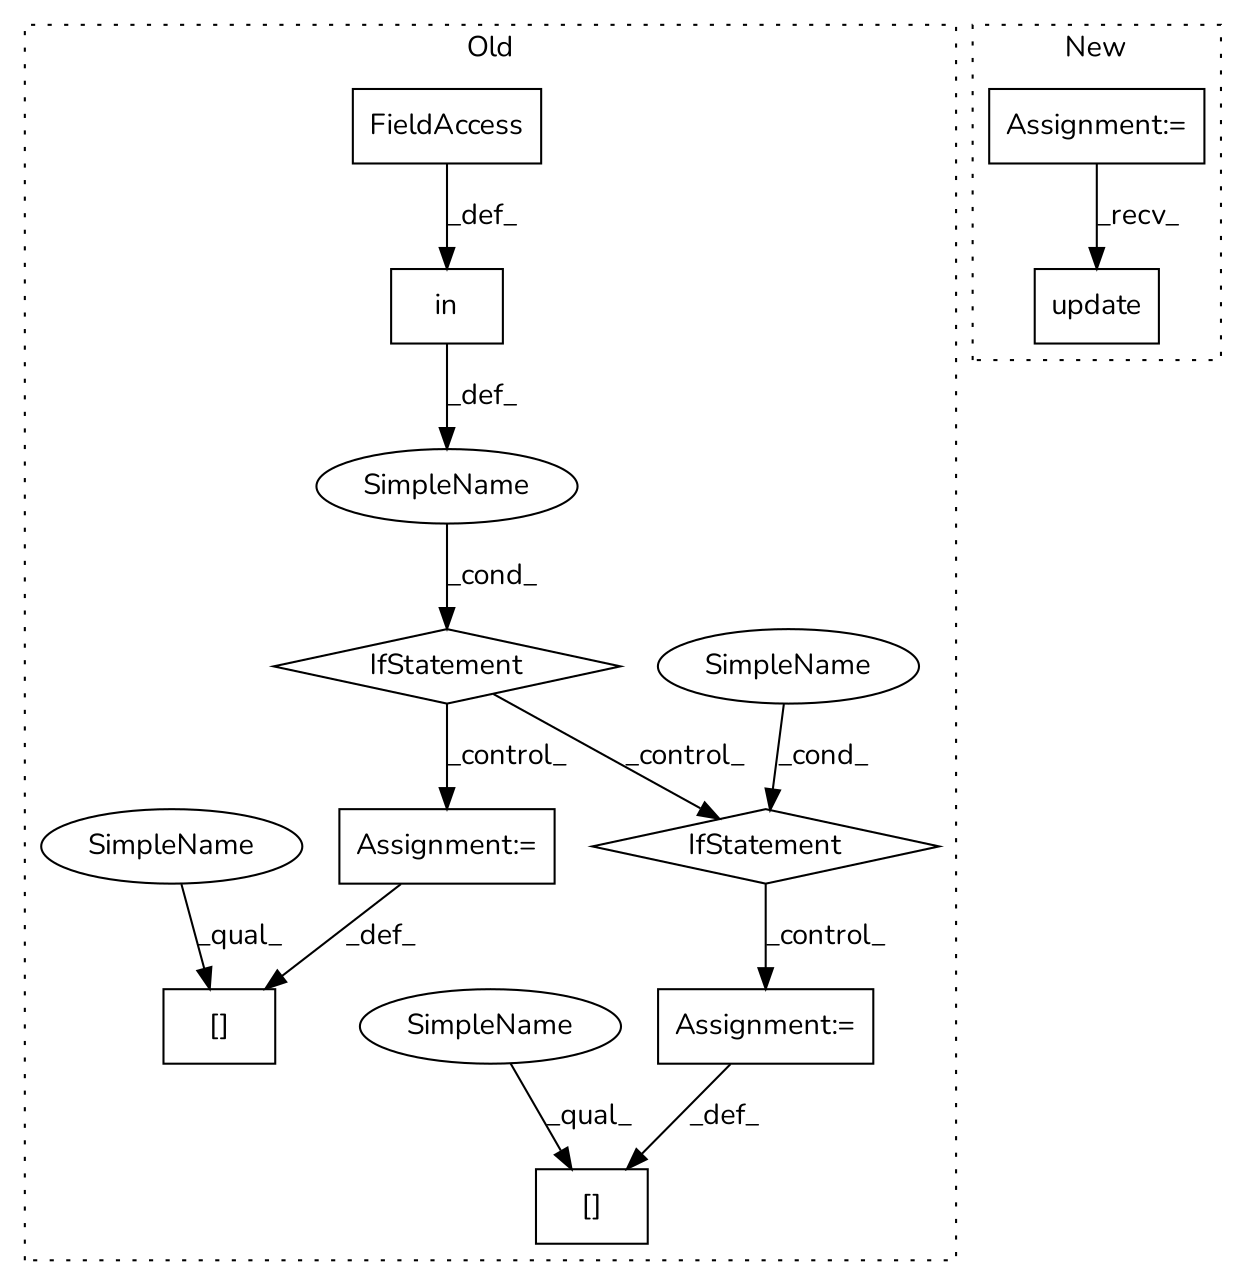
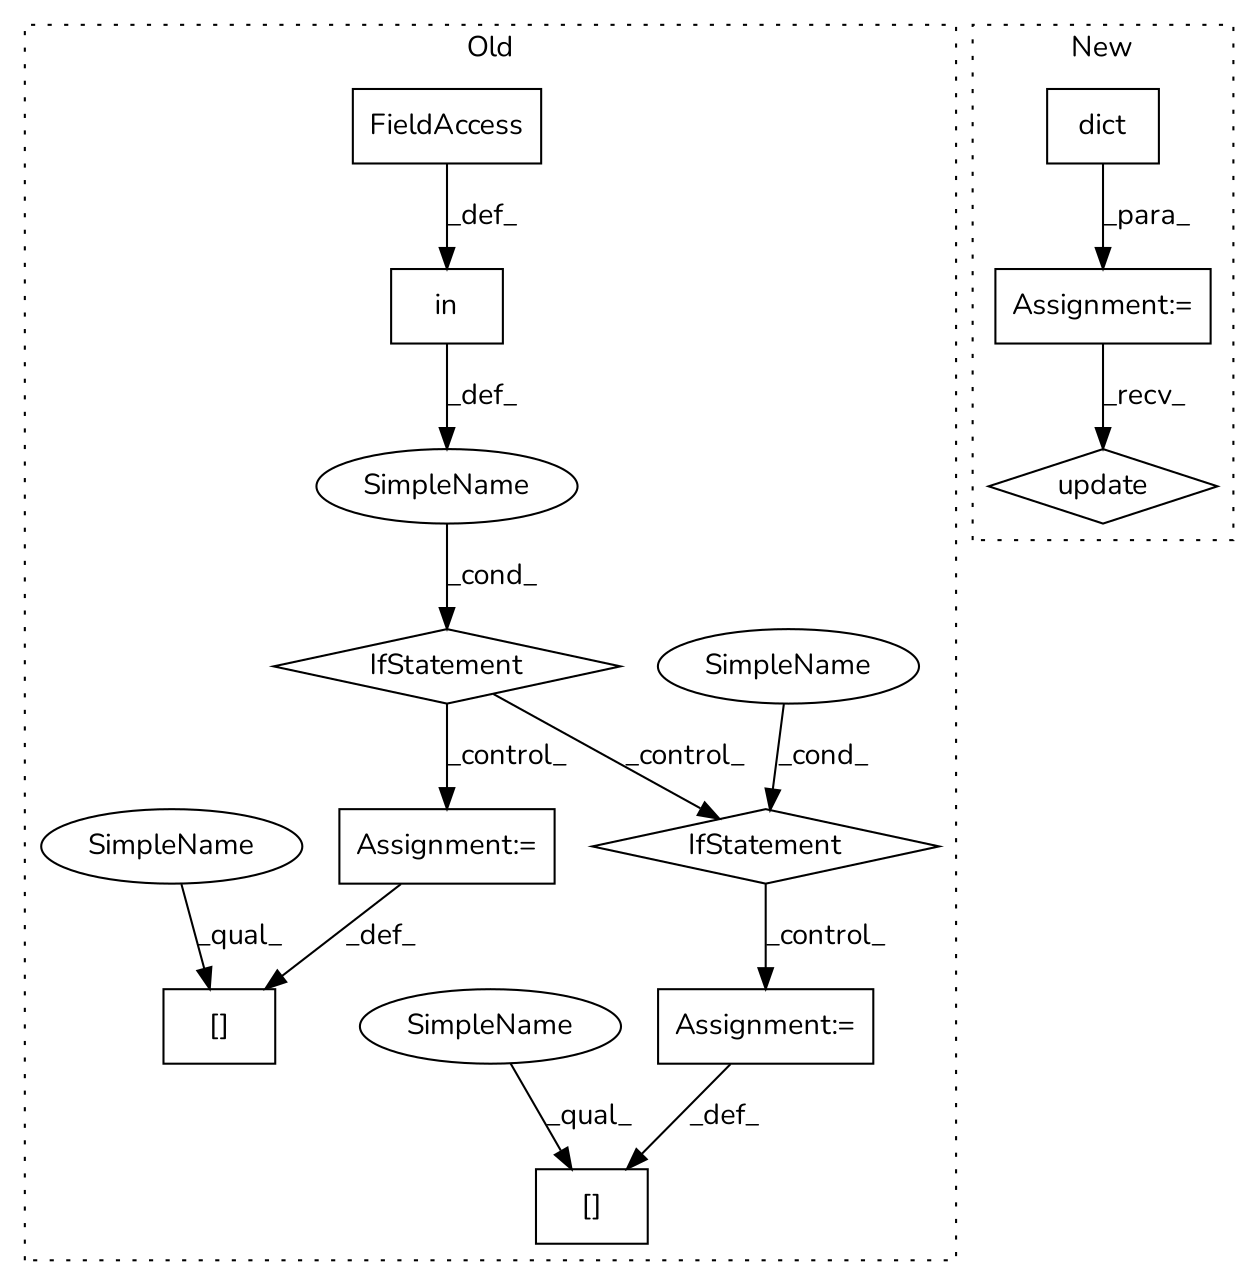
  digraph {
    fontname=Nunito
    node [a=42 fontname=Nunito l=1 shape=box]
    edge [fontname=Nunito]
    n1 [a=105 l=13 label=in s=30215]
    n2 [a=25 l="4,2" label=IfStatement s="30204,30235" shape=diamond]
    n3 [a=7 label="Assignment:=" s=30352]
    n4 [label=SimpleName shape=ellipse l=""]
    n5 [a=2 l="3,1" label="[]" s="30347,30351"]
    n6 [a=2 l="3,1" label="[]" s="30247,30251"]
    n7 [a=25 l="4,2" label=IfStatement s="30286,30292" shape=diamond]
    n8 [label=SimpleName shape=ellipse l=""]
    n9 [a=22 l=8 label=FieldAccess s=30220]
    n10 [a=7 label="Assignment:=" s=30252]
    n11 [l=2 label=SimpleName s=30347 shape=ellipse]
    n12 [l=2 label=SimpleName s=30247 shape=ellipse]
+   n13 [a=32 l="5,1" label=dict s="29214,29515"]
    n14 [a=7 label="Assignment:=" s=29213]
-   n15 [a=32 l="7,1" label=update s="29525,29540"]
+   n15 [a=32 l="7,1" label=update s="29525,29540" shape=diamond]
    subgraph cluster_1 {
      label=Old
      style=dotted
      n1
      n2
      n3
      n4
      n5
      n6
      n7
      n8
      n9
      n10
      n11
      n12
    }
    subgraph cluster_2 {
      label=New
      style=dotted
+     n13
      n14
      n15
    }
    n1 -> n4 [label=_def_]
    n2 -> n7 [label=_control_]
    n2 -> n10 [label=_control_]
    n3 -> n5 [label=_def_]
    n4 -> n2 [label=_cond_]
    n7 -> n3 [label=_control_]
    n8 -> n7 [label=_cond_]
    n9 -> n1 [label=_def_]
    n10 -> n6 [label=_def_]
    n11 -> n5 [label=_qual_]
    n12 -> n6 [label=_qual_]
+   n13 -> n14 [label=_para_]
    n14 -> n15 [label=_recv_]
  }
